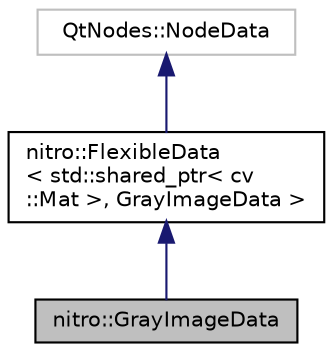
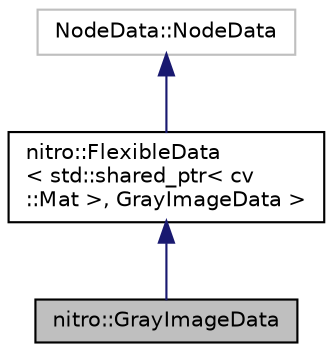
  digraph {
    node [color=black fillcolor=white fontname=Helvetica fontsize=10 shape=record style=filled]
    edge [color=midnightblue dir=back fontname=Helvetica fontsize=10 labelfontname=Helvetica labelfontsize=10 style=solid]
    n1 [fillcolor=grey75 fontcolor=black height=0.2 label="nitro::GrayImageData" width=0.4]
    n2 [height=0.2 label="nitro::FlexibleData\l\< std::shared_ptr\< cv\l::Mat \>, GrayImageData \>" width=0.4]
-   n3 [color=grey75 height=0.2 label="QtNodes::NodeData" width=0.4]
+   n3 [color=grey75 height=0.2 label="NodeData::NodeData" width=0.4]
    n2 -> n1
    n3 -> n2
  }
